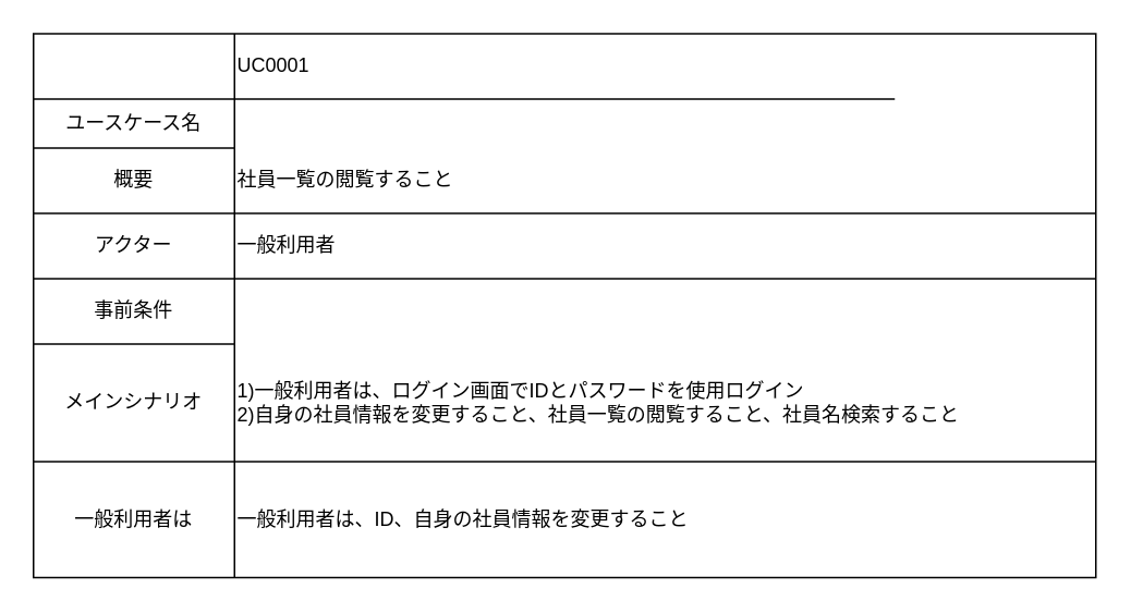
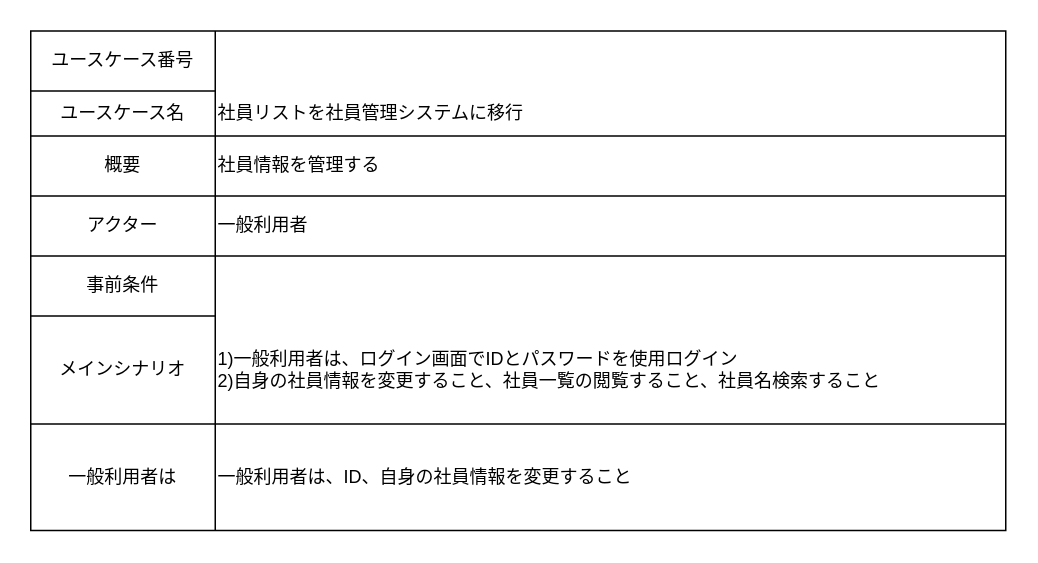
  <mxCell id="0" />
  <mxCell id="1" parent="0" />
  <mxCell id="2" value="" style="shape=table;html=1;whiteSpace=wrap;startSize=0;container=1;collapsible=0;childLayout=tableLayout;align=left;" parent="1" vertex="1"><mxGeometry x="20" y="20" width="650" height="333" as="geometry" /></mxCell>
  <mxCell id="3" value="" style="shape=partialRectangle;html=1;whiteSpace=wrap;collapsible=0;dropTarget=0;pointerEvents=0;fillColor=none;top=0;left=0;bottom=0;right=0;points=[[0,0.5],[1,0.5]];portConstraint=eastwest;align=left;" parent="2" vertex="1"><mxGeometry width="650" height="40" as="geometry" /></mxCell>
- <mxCell id="5" value="UC0001" style="shape=partialRectangle;html=1;whiteSpace=wrap;connectable=0;overflow=hidden;fillColor=none;top=0;left=0;bottom=0;right=0;align=left;" parent="3" vertex="1"><mxGeometry x="123" width="527" height="40" as="geometry" /></mxCell>
+ <mxCell id="4" value="ユースケース番号" style="shape=partialRectangle;html=1;whiteSpace=wrap;connectable=0;overflow=hidden;fillColor=none;top=0;left=0;bottom=0;right=0;align=center;" parent="3" vertex="1"><mxGeometry width="123" height="40" as="geometry" /></mxCell>
  <mxCell id="6" value="" style="shape=partialRectangle;html=1;whiteSpace=wrap;collapsible=0;dropTarget=0;pointerEvents=0;fillColor=none;top=0;left=0;bottom=0;right=0;points=[[0,0.5],[1,0.5]];portConstraint=eastwest;align=left;" parent="2" vertex="1"><mxGeometry y="40" width="650" height="30" as="geometry" /></mxCell>
  <mxCell id="7" value="ユースケース名" style="shape=partialRectangle;html=1;whiteSpace=wrap;connectable=0;overflow=hidden;fillColor=none;top=0;left=0;bottom=0;right=0;align=center;" parent="6" vertex="1"><mxGeometry width="123" height="30" as="geometry" /></mxCell>
+ <mxCell id="8" value="社員リストを社員管理システムに移行" style="shape=partialRectangle;html=1;whiteSpace=wrap;connectable=0;overflow=hidden;fillColor=none;top=0;left=0;bottom=0;right=0;align=left;" parent="6" vertex="1"><mxGeometry x="123" width="527" height="30" as="geometry" /></mxCell>
  <mxCell id="9" value="" style="shape=partialRectangle;html=1;whiteSpace=wrap;collapsible=0;dropTarget=0;pointerEvents=0;fillColor=none;top=0;left=0;bottom=0;right=0;points=[[0,0.5],[1,0.5]];portConstraint=eastwest;align=left;" parent="2" vertex="1"><mxGeometry y="70" width="650" height="40" as="geometry" /></mxCell>
  <mxCell id="10" value="概要" style="shape=partialRectangle;html=1;whiteSpace=wrap;connectable=0;overflow=hidden;fillColor=none;top=0;left=0;bottom=0;right=0;align=center;" parent="9" vertex="1"><mxGeometry width="123" height="40" as="geometry" /></mxCell>
- <mxCell id="11" value="社員一覧の閲覧すること" style="shape=partialRectangle;html=1;whiteSpace=wrap;connectable=0;overflow=hidden;fillColor=none;top=0;left=0;bottom=0;right=0;align=left;" parent="9" vertex="1"><mxGeometry x="123" width="527" height="40" as="geometry" /></mxCell>
+ <mxCell id="11" value="社員情報を管理する" style="shape=partialRectangle;html=1;whiteSpace=wrap;connectable=0;overflow=hidden;fillColor=none;top=0;left=0;bottom=0;right=0;align=left;" parent="9" vertex="1"><mxGeometry x="123" width="527" height="40" as="geometry" /></mxCell>
  <mxCell id="12" value="" style="shape=partialRectangle;html=1;whiteSpace=wrap;collapsible=0;dropTarget=0;pointerEvents=0;fillColor=none;top=0;left=0;bottom=0;right=0;points=[[0,0.5],[1,0.5]];portConstraint=eastwest;align=left;" parent="2" vertex="1"><mxGeometry y="110" width="650" height="40" as="geometry" /></mxCell>
  <mxCell id="13" value="アクター" style="shape=partialRectangle;html=1;whiteSpace=wrap;connectable=0;overflow=hidden;fillColor=none;top=0;left=0;bottom=0;right=0;align=center;" parent="12" vertex="1"><mxGeometry width="123" height="40" as="geometry" /></mxCell>
  <mxCell id="14" value="一般利用者" style="shape=partialRectangle;html=1;whiteSpace=wrap;connectable=0;overflow=hidden;fillColor=none;top=0;left=0;bottom=0;right=0;align=left;" parent="12" vertex="1"><mxGeometry x="123" width="527" height="40" as="geometry" /></mxCell>
  <mxCell id="15" value="" style="shape=partialRectangle;html=1;whiteSpace=wrap;collapsible=0;dropTarget=0;pointerEvents=0;fillColor=none;top=0;left=0;bottom=0;right=0;points=[[0,0.5],[1,0.5]];portConstraint=eastwest;align=left;" parent="2" vertex="1"><mxGeometry y="150" width="650" height="40" as="geometry" /></mxCell>
  <mxCell id="16" value="事前条件" style="shape=partialRectangle;html=1;whiteSpace=wrap;connectable=0;overflow=hidden;fillColor=none;top=0;left=0;bottom=0;right=0;align=center;" parent="15" vertex="1"><mxGeometry width="123" height="40" as="geometry" /></mxCell>
  <mxCell id="17" value="" style="shape=partialRectangle;html=1;whiteSpace=wrap;collapsible=0;dropTarget=0;pointerEvents=0;fillColor=none;top=0;left=0;bottom=0;right=0;points=[[0,0.5],[1,0.5]];portConstraint=eastwest;align=left;" parent="2" vertex="1"><mxGeometry y="190" width="650" height="72" as="geometry" /></mxCell>
  <mxCell id="18" value="メインシナリオ" style="shape=partialRectangle;html=1;whiteSpace=wrap;connectable=0;overflow=hidden;fillColor=none;top=0;left=0;bottom=0;right=0;align=center;" parent="17" vertex="1"><mxGeometry width="123" height="72" as="geometry" /></mxCell>
  <mxCell id="19" value="1)一般利用者は、ログイン画面でIDとパスワードを使用ログイン&lt;br&gt;2)自身の社員情報を変更すること、社員一覧の閲覧すること、社員名検索すること" style="shape=partialRectangle;html=1;whiteSpace=wrap;connectable=0;overflow=hidden;fillColor=none;top=0;left=0;bottom=0;right=0;align=left;" parent="17" vertex="1"><mxGeometry x="123" width="527" height="72" as="geometry" /></mxCell>
  <mxCell id="20" value="" style="shape=partialRectangle;html=1;whiteSpace=wrap;collapsible=0;dropTarget=0;pointerEvents=0;fillColor=none;top=0;left=0;bottom=0;right=0;points=[[0,0.5],[1,0.5]];portConstraint=eastwest;align=left;" parent="2" vertex="1"><mxGeometry y="262" width="650" height="71" as="geometry" /></mxCell>
  <mxCell id="21" value="一般利用者は" style="shape=partialRectangle;html=1;whiteSpace=wrap;connectable=0;overflow=hidden;fillColor=none;top=0;left=0;bottom=0;right=0;align=center;" parent="20" vertex="1"><mxGeometry width="123" height="71" as="geometry" /></mxCell>
  <mxCell id="22" value="一般利用者は、ID、自身の社員情報を変更すること" style="shape=partialRectangle;html=1;whiteSpace=wrap;connectable=0;overflow=hidden;fillColor=none;top=0;left=0;bottom=0;right=0;align=left;" parent="20" vertex="1"><mxGeometry x="123" width="527" height="71" as="geometry" /></mxCell>
